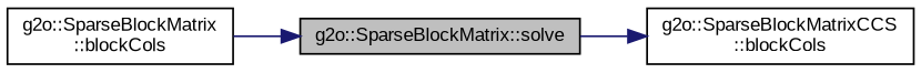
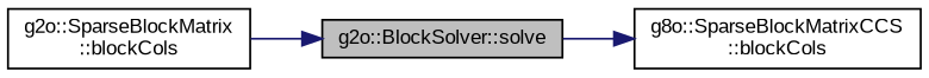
  digraph {
    fontname="Liberation Sans"
    rankdir=LR
    node [color=black fillcolor=white fontname="Liberation Sans" fontsize=10 shape=record style=filled]
    edge [color=midnightblue fontname="Liberation Sans" fontsize=10 labelfontname=Helvetica labelfontsize=10 style=solid]
-   n1 [fillcolor=grey75 fontcolor=black height=0.2 label="g2o::SparseBlockMatrix::solve" width=0.4]
-   n2 [height=0.2 label="g2o::SparseBlockMatrixCCS\l::blockCols" width=0.4]
+   n1 [fillcolor=grey75 fontcolor=black height=0.2 label="g2o::BlockSolver::solve" width=0.4]
+   n2 [height=0.2 label="g8o::SparseBlockMatrixCCS\l::blockCols" width=0.4]
    n3 [height=0.2 label="g2o::SparseBlockMatrix\l::blockCols" width=0.4]
    n1 -> n2
    n3 -> n1
  }
